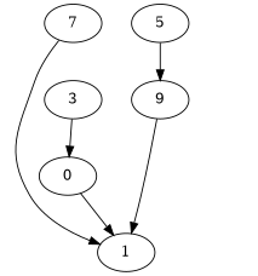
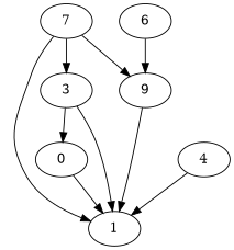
  strict digraph {
    0
    1
    n3 [label=7]
    3
    n5 [label=9]
-   5
+   5 [label=6]
+   4
    0 -> 1
    n3 -> 1
+   n3 -> 3
+   n3 -> n5
    3 -> 0
+   3 -> 1
    n5 -> 1
    5 -> n5
+   4 -> 1
  }
